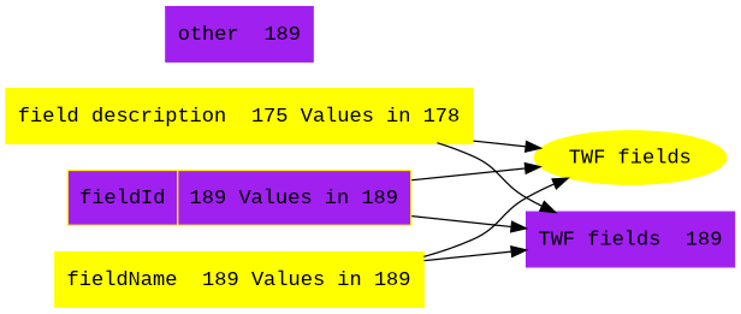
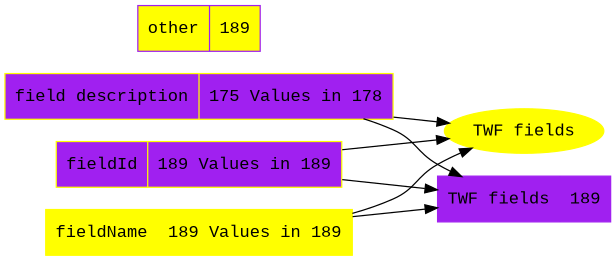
  digraph {
    fontname="Liberation Mono"
    rankdir=LR
    node [color=yellow fontname="Liberation Mono" style=filled shape=record]
    edge [fontname="Liberation Mono"]
    "TWF fields" [shape=""]
-   n2 [label="{ field description | 175 Values in 178  }"]
+   n2 [label="{ field description | 175 Values in 178  }" fillcolor=purple]
    n3 [color=purple label="{<f0> TWF fields | 189}"]
    n4 [fillcolor=purple label="{ fieldId | 189 Values in 189  }"]
    n5 [label="{ fieldName | 189 Values in 189  }"]
-   n6 [color=purple label="{<f0> other | 189}"]
+   n6 [color=purple label="{<f0> other | 189}" fillcolor=yellow]
    n2 -> "TWF fields"
    n2 -> n3
    n4 -> "TWF fields"
    n4 -> n3
    n5 -> "TWF fields"
    n5 -> n3
  }
